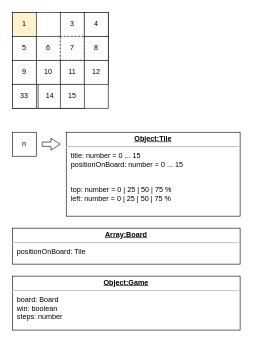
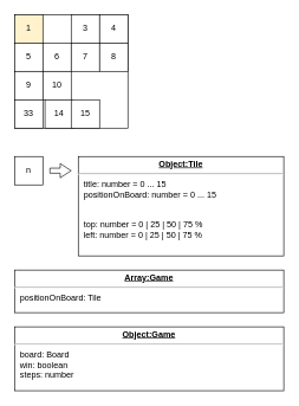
  <mxCell id="0" />
  <mxCell id="1" parent="0" />
  <mxCell id="2" value="" style="whiteSpace=wrap;html=1;aspect=fixed;" parent="1" vertex="1"><mxGeometry x="20" y="20" width="160" height="160" as="geometry" /></mxCell>
  <mxCell id="3" value="1" style="whiteSpace=wrap;html=1;aspect=fixed;fillColor=#fff2cc;" parent="1" vertex="1"><mxGeometry x="20" y="20" width="40" height="40" as="geometry" /></mxCell>
  <mxCell id="4" value="3" style="whiteSpace=wrap;html=1;aspect=fixed;" parent="1" vertex="1"><mxGeometry x="100" y="20" width="40" height="40" as="geometry" /></mxCell>
  <mxCell id="5" value="4" style="whiteSpace=wrap;html=1;aspect=fixed;" parent="1" vertex="1"><mxGeometry x="140" y="20" width="40" height="40" as="geometry" /></mxCell>
  <mxCell id="6" value="5" style="whiteSpace=wrap;html=1;aspect=fixed;" parent="1" vertex="1"><mxGeometry x="20" y="60" width="40" height="40" as="geometry" /></mxCell>
  <mxCell id="7" value="6" style="whiteSpace=wrap;html=1;aspect=fixed;" parent="1" vertex="1"><mxGeometry x="60" y="60" width="40" height="40" as="geometry" /></mxCell>
- <mxCell id="8" value="7" style="whiteSpace=wrap;html=1;aspect=fixed;dashed=1;" parent="1" vertex="1"><mxGeometry x="100" y="60" width="40" height="40" as="geometry" /></mxCell>
+ <mxCell id="8" value="7" style="whiteSpace=wrap;html=1;aspect=fixed;" parent="1" vertex="1"><mxGeometry x="100" y="60" width="40" height="40" as="geometry" /></mxCell>
  <mxCell id="9" value="8" style="whiteSpace=wrap;html=1;aspect=fixed;" parent="1" vertex="1"><mxGeometry x="140" y="60" width="40" height="40" as="geometry" /></mxCell>
  <mxCell id="10" value="9" style="whiteSpace=wrap;html=1;aspect=fixed;" parent="1" vertex="1"><mxGeometry x="20" y="100" width="40" height="40" as="geometry" /></mxCell>
  <mxCell id="11" value="10" style="whiteSpace=wrap;html=1;aspect=fixed;" parent="1" vertex="1"><mxGeometry x="60" y="100" width="40" height="40" as="geometry" /></mxCell>
- <mxCell id="12" value="11" style="whiteSpace=wrap;html=1;aspect=fixed;" parent="1" vertex="1"><mxGeometry x="100" y="100" width="40" height="40" as="geometry" /></mxCell>
- <mxCell id="13" value="12" style="whiteSpace=wrap;html=1;aspect=fixed;" parent="1" vertex="1"><mxGeometry x="140" y="100" width="40" height="40" as="geometry" /></mxCell>
  <mxCell id="14" value="33" style="whiteSpace=wrap;html=1;aspect=fixed;" parent="1" vertex="1"><mxGeometry x="20" y="140" width="40" height="40" as="geometry" /></mxCell>
  <mxCell id="15" value="14" style="whiteSpace=wrap;html=1;aspect=fixed;" parent="1" vertex="1"><mxGeometry x="63" y="140" width="40" height="40" as="geometry" /></mxCell>
  <mxCell id="16" value="15" style="whiteSpace=wrap;html=1;aspect=fixed;" parent="1" vertex="1"><mxGeometry x="100" y="140" width="40" height="40" as="geometry" /></mxCell>
  <mxCell id="17" value="n" style="whiteSpace=wrap;html=1;aspect=fixed;" parent="1" vertex="1"><mxGeometry x="20" y="220" width="40" height="40" as="geometry" /></mxCell>
  <mxCell id="18" value="&lt;p style=&quot;margin: 0px ; margin-top: 4px ; text-align: center ; text-decoration: underline&quot;&gt;&lt;b&gt;Object:Tile&lt;/b&gt;&lt;/p&gt;&lt;hr&gt;&lt;p style=&quot;margin: 0px ; margin-left: 8px&quot;&gt;title: number = 0 ... 15&lt;br&gt;positionOnBoard: number = 0 ... 15&lt;br&gt;&lt;/p&gt;&lt;p style=&quot;margin: 0px ; margin-left: 8px&quot;&gt;&lt;br&gt;&lt;/p&gt;&lt;p style=&quot;margin: 0px ; margin-left: 8px&quot;&gt;&lt;br&gt;&lt;/p&gt;&lt;p style=&quot;margin: 0px ; margin-left: 8px&quot;&gt;top: number = 0 | 25 | 50 | 75 %&lt;/p&gt;&lt;p style=&quot;margin: 0px ; margin-left: 8px&quot;&gt;left: number = 0 | 25 | 50 | 75 %&lt;/p&gt;" style="verticalAlign=top;align=left;overflow=fill;fontSize=12;fontFamily=Helvetica;html=1;" parent="1" vertex="1"><mxGeometry x="110" y="220" width="290" height="140" as="geometry" /></mxCell>
  <mxCell id="19" value="" style="html=1;shadow=0;dashed=0;align=center;verticalAlign=middle;shape=mxgraph.arrows2.arrow;dy=0.64;dx=15.52;notch=0;" parent="1" vertex="1"><mxGeometry x="70" y="230" width="30" height="20" as="geometry" /></mxCell>
- <mxCell id="20" value="&lt;p style=&quot;margin: 0px ; margin-top: 4px ; text-align: center ; text-decoration: underline&quot;&gt;&lt;b&gt;Array:Board&lt;/b&gt;&lt;/p&gt;&lt;hr&gt;&lt;p style=&quot;margin: 0px ; margin-left: 8px&quot;&gt;positionOnBoard: Tile&lt;/p&gt;" style="verticalAlign=top;align=left;overflow=fill;fontSize=12;fontFamily=Helvetica;html=1;" parent="1" vertex="1"><mxGeometry x="20" y="380" width="380" height="60" as="geometry" /></mxCell>
+ <mxCell id="20" value="&lt;p style=&quot;margin: 0px ; margin-top: 4px ; text-align: center ; text-decoration: underline&quot;&gt;&lt;b&gt;Array:Game&lt;/b&gt;&lt;/p&gt;&lt;hr&gt;&lt;p style=&quot;margin: 0px ; margin-left: 8px&quot;&gt;positionOnBoard: Tile&lt;/p&gt;" style="verticalAlign=top;align=left;overflow=fill;fontSize=12;fontFamily=Helvetica;html=1;" parent="1" vertex="1"><mxGeometry x="20" y="380" width="380" height="60" as="geometry" /></mxCell>
  <mxCell id="21" value="&lt;p style=&quot;margin: 0px ; margin-top: 4px ; text-align: center ; text-decoration: underline&quot;&gt;&lt;b&gt;Object:Game&lt;/b&gt;&lt;/p&gt;&lt;hr&gt;&lt;p style=&quot;margin: 0px ; margin-left: 8px&quot;&gt;board: Board&lt;/p&gt;&lt;p style=&quot;margin: 0px ; margin-left: 8px&quot;&gt;win: boolean&lt;/p&gt;&lt;p style=&quot;margin: 0px ; margin-left: 8px&quot;&gt;steps: number&lt;/p&gt;&lt;p style=&quot;margin: 0px ; margin-left: 8px&quot;&gt;&lt;br&gt;&lt;/p&gt;" style="verticalAlign=top;align=left;overflow=fill;fontSize=12;fontFamily=Helvetica;html=1;" parent="1" vertex="1"><mxGeometry x="20" y="460" width="380" height="90" as="geometry" /></mxCell>
